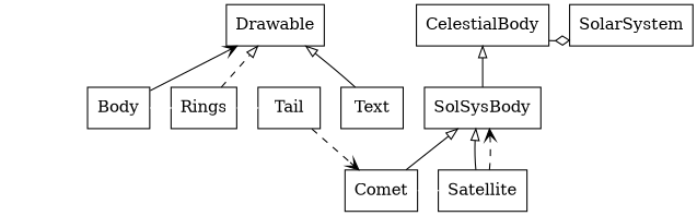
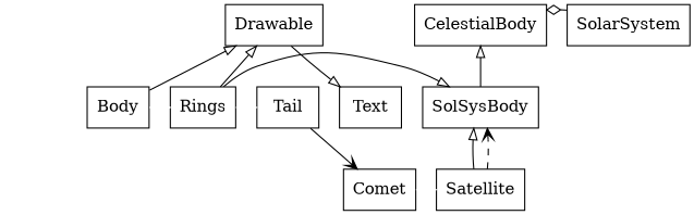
  digraph {
    node [shape=rectangle]
    edge [arrowhead=empty]
    5 [fontcolor=white shape=plaintext]
    4 [fontcolor=white shape=plaintext]
    3 [fontcolor=white shape=plaintext]
    CelestialBody
    SolarSystem
    Drawable
    Body
    Rings
    Tail
    Text
    SolSysBody
    Comet
    Satellite
    subgraph sub_1 {
      5
      4
      3
    }
    subgraph sub_2 {
      CelestialBody
      SolarSystem
    }
    subgraph sub_3 {
      rank=same
      5
      CelestialBody
      SolarSystem
      Drawable
    }
    subgraph sub_4 {
      rank=same
      4
      Body
      Rings
      Tail
      Text
      SolSysBody
    }
    subgraph sub_5 {
      rank=same
      3
      Comet
      Satellite
    }
    5 -> 4 [color=white arrowhead=""]
    4 -> 3 [color=white arrowhead=""]
-   CelestialBody -> SolarSystem [arrowhead=odiamond]
-   Body -> Drawable [arrowhead=open]
+   SolarSystem -> CelestialBody [arrowhead=odiamond]
+   Body -> Drawable
    Body -> Rings [color=white arrowhead=""]
-   Rings -> Drawable [style=dashed]
+   Rings -> Drawable
    Rings -> Tail [color=white arrowhead=""]
-   Tail -> Comet [arrowhead=open style=dashed]
-   Text -> Drawable
+   Tail -> Comet [arrowhead=open style=solid]
+   Drawable -> Text
    SolSysBody -> CelestialBody
-   Comet -> SolSysBody
+   Rings -> SolSysBody
    Comet -> Satellite [color=white arrowhead=""]
    Satellite -> SolSysBody
    Satellite -> SolSysBody [arrowhead=open style=dashed]
  }
